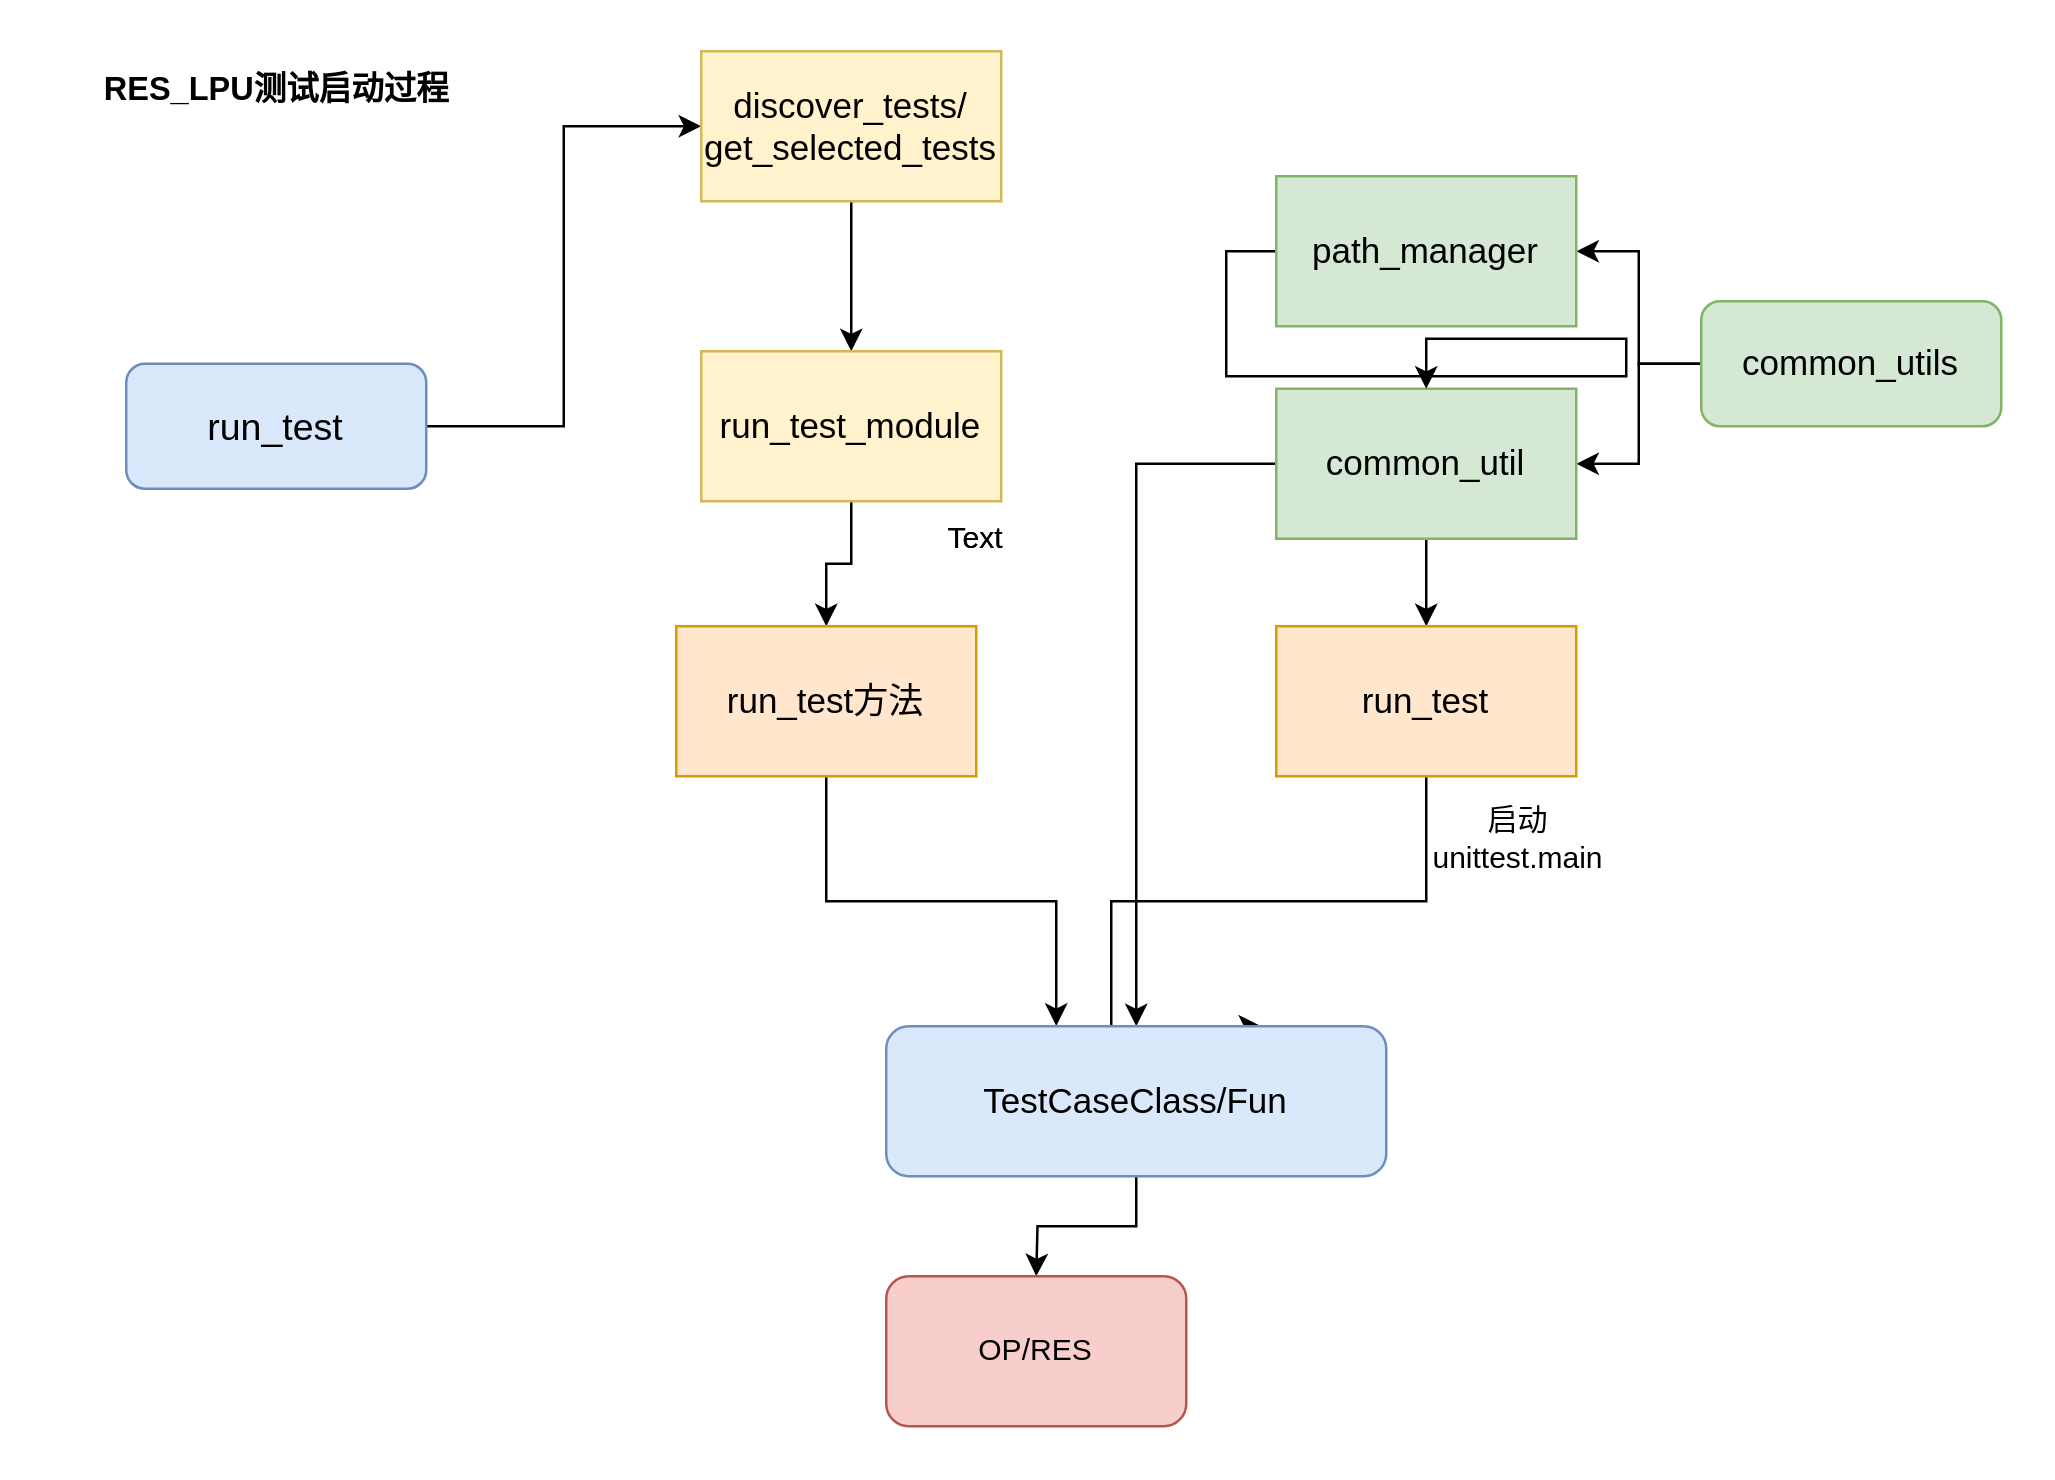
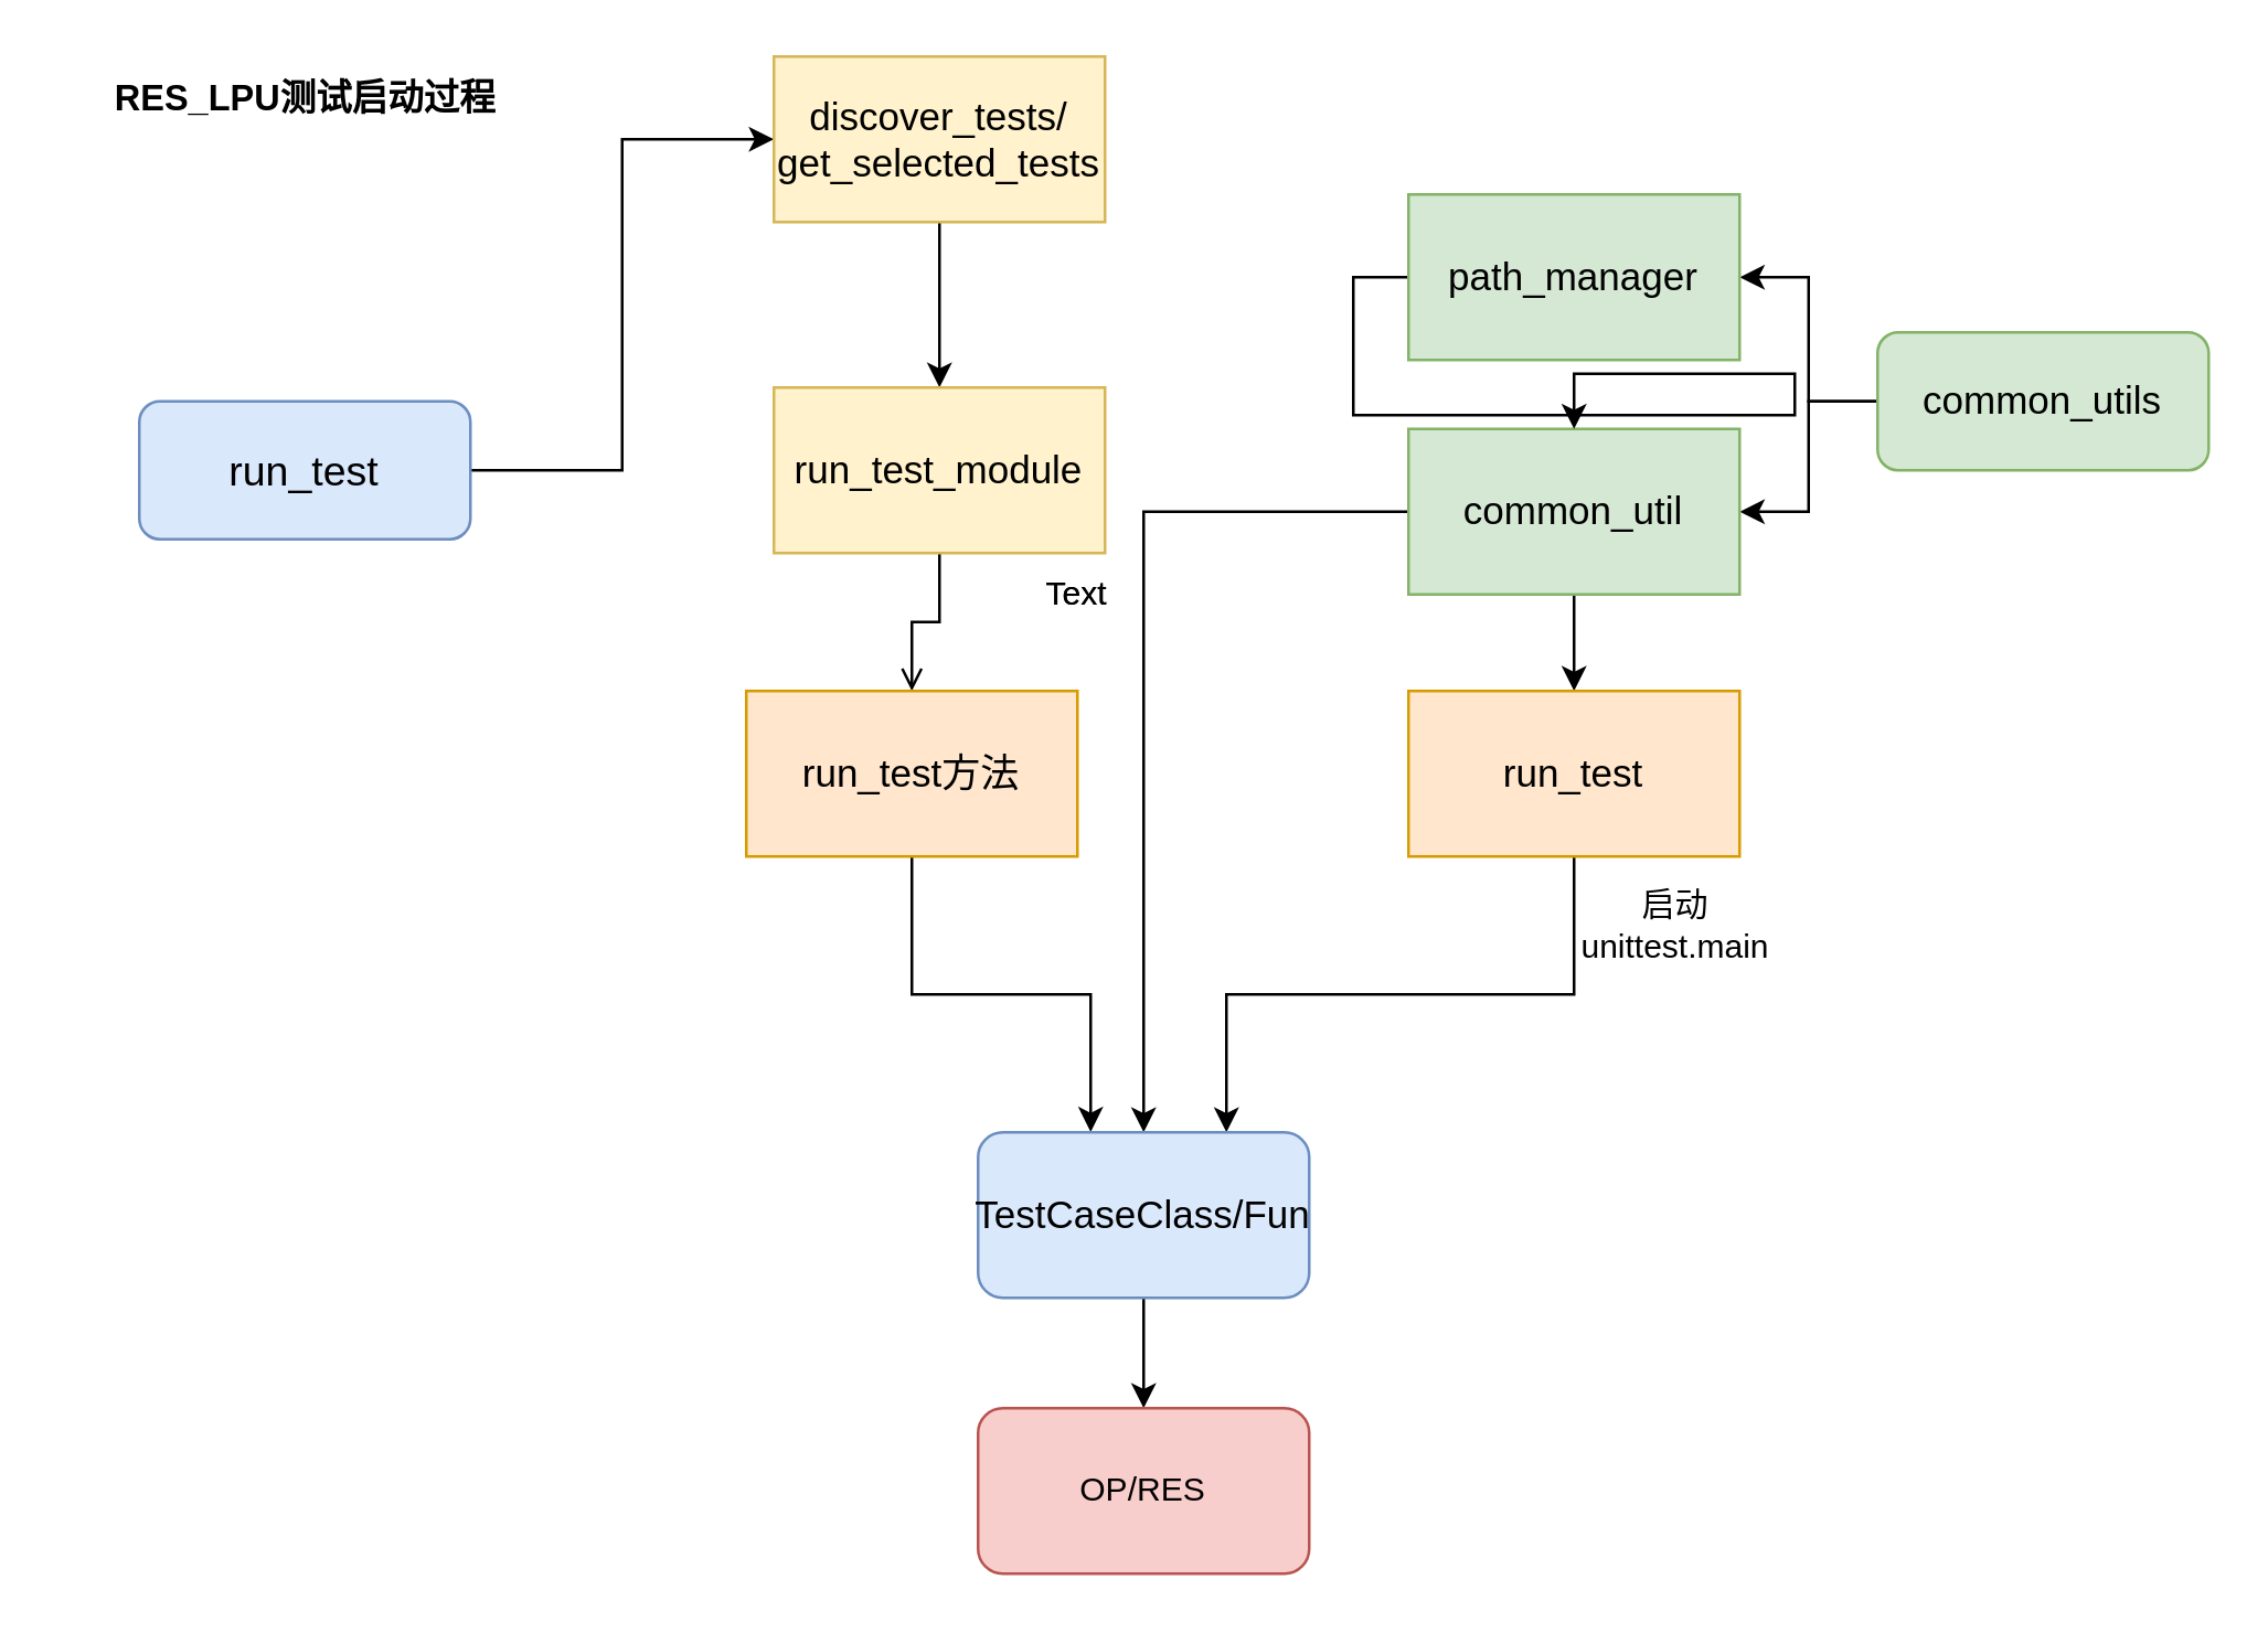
  <mxCell id="0" />
  <mxCell id="1" parent="0" />
  <mxCell id="2" style="edgeStyle=orthogonalEdgeStyle;rounded=0;orthogonalLoop=1;jettySize=auto;html=1;exitX=1;exitY=0.5;exitDx=0;exitDy=0;entryX=0;entryY=0.5;entryDx=0;entryDy=0;" edge="1" parent="1" source="3" target="5"><mxGeometry relative="1" as="geometry" /></mxCell>
  <mxCell id="3" value="&lt;span style=&quot;text-align: left; font-size: 15px;&quot;&gt;run_test&lt;/span&gt;" style="rounded=1;whiteSpace=wrap;html=1;fillColor=#dae8fc;strokeColor=#6c8ebf;fontSize=15;" vertex="1" parent="1"><mxGeometry x="50" y="145" width="120" height="50" as="geometry" /></mxCell>
  <mxCell id="4" style="edgeStyle=orthogonalEdgeStyle;rounded=0;orthogonalLoop=1;jettySize=auto;html=1;exitX=0.5;exitY=1;exitDx=0;exitDy=0;entryX=0.5;entryY=0;entryDx=0;entryDy=0;" edge="1" parent="1" source="5" target="7"><mxGeometry relative="1" as="geometry" /></mxCell>
  <mxCell id="5" value="&lt;span style=&quot;text-align: left; font-size: 14px;&quot;&gt;&lt;font style=&quot;font-size: 14px;&quot;&gt;discover_tests/&lt;/font&gt;&lt;/span&gt;&lt;div style=&quot;font-size: 14px;&quot;&gt;&lt;span style=&quot;text-align: left;&quot;&gt;&lt;font style=&quot;font-size: 14px;&quot;&gt;get_selected_tests&lt;/font&gt;&lt;/span&gt;&lt;/div&gt;" style="rounded=0;whiteSpace=wrap;html=1;fillColor=#fff2cc;strokeColor=#d6b656;" vertex="1" parent="1"><mxGeometry x="280" y="20" width="120" height="60" as="geometry" /></mxCell>
- <mxCell id="6" style="edgeStyle=orthogonalEdgeStyle;rounded=0;orthogonalLoop=1;jettySize=auto;html=1;exitX=0.5;exitY=1;exitDx=0;exitDy=0;entryX=0.5;entryY=0;entryDx=0;entryDy=0;" edge="1" parent="1" source="7" target="9"><mxGeometry relative="1" as="geometry" /></mxCell>
+ <mxCell id="6" style="edgeStyle=orthogonalEdgeStyle;rounded=0;orthogonalLoop=1;jettySize=auto;html=1;exitX=0.5;exitY=1;exitDx=0;exitDy=0;entryX=0.5;entryY=0;entryDx=0;entryDy=0;endArrow=open;" edge="1" parent="1" source="7" target="9"><mxGeometry relative="1" as="geometry" /></mxCell>
  <mxCell id="7" value="&lt;font style=&quot;font-size: 14px;&quot;&gt;&lt;span style=&quot;orphans: 2; text-align: start; text-indent: 0px; widows: 2; text-decoration-thickness: initial; text-decoration-style: initial; text-decoration-color: initial; float: none; display: inline !important;&quot;&gt;run_test_module&lt;/span&gt;&lt;br&gt;&lt;/font&gt;" style="rounded=0;whiteSpace=wrap;html=1;fillColor=#fff2cc;strokeColor=#d6b656;" vertex="1" parent="1"><mxGeometry x="280" y="140" width="120" height="60" as="geometry" /></mxCell>
  <mxCell id="8" style="edgeStyle=orthogonalEdgeStyle;rounded=0;orthogonalLoop=1;jettySize=auto;html=1;exitX=0.5;exitY=1;exitDx=0;exitDy=0;entryX=0.34;entryY=-0.002;entryDx=0;entryDy=0;entryPerimeter=0;" edge="1" parent="1" source="9" target="20"><mxGeometry relative="1" as="geometry" /></mxCell>
  <mxCell id="9" value="&lt;font style=&quot;font-size: 14px;&quot;&gt;&lt;br&gt;&lt;span style=&quot;orphans: 2; text-align: start; text-indent: 0px; widows: 2; text-decoration-thickness: initial; text-decoration-style: initial; text-decoration-color: initial; float: none; display: inline !important;&quot;&gt;run_test方法&lt;/span&gt;&lt;/font&gt;&lt;div style=&quot;font-size: 14px;&quot;&gt;&lt;br&gt;&lt;/div&gt;" style="rounded=0;whiteSpace=wrap;html=1;fillColor=#ffe6cc;strokeColor=#d79b00;" vertex="1" parent="1"><mxGeometry x="270" y="250" width="120" height="60" as="geometry" /></mxCell>
  <mxCell id="10" style="edgeStyle=orthogonalEdgeStyle;rounded=0;orthogonalLoop=1;jettySize=auto;html=1;exitX=0;exitY=0.5;exitDx=0;exitDy=0;entryX=1;entryY=0.5;entryDx=0;entryDy=0;" edge="1" parent="1" source="12" target="18"><mxGeometry relative="1" as="geometry" /></mxCell>
  <mxCell id="11" style="edgeStyle=orthogonalEdgeStyle;rounded=0;orthogonalLoop=1;jettySize=auto;html=1;exitX=0;exitY=0.5;exitDx=0;exitDy=0;entryX=1;entryY=0.5;entryDx=0;entryDy=0;" edge="1" parent="1" source="12" target="16"><mxGeometry relative="1" as="geometry" /></mxCell>
  <mxCell id="12" value="&lt;span style=&quot;text-align: left;&quot;&gt;&lt;font style=&quot;font-size: 14px;&quot;&gt;common_utils&lt;/font&gt;&lt;/span&gt;" style="rounded=1;whiteSpace=wrap;html=1;fillColor=#d5e8d4;strokeColor=#82b366;" vertex="1" parent="1"><mxGeometry x="680" y="120" width="120" height="50" as="geometry" /></mxCell>
  <mxCell id="13" style="edgeStyle=orthogonalEdgeStyle;rounded=0;orthogonalLoop=1;jettySize=auto;html=1;entryX=0.75;entryY=0;entryDx=0;entryDy=0;" edge="1" parent="1" target="20"><mxGeometry relative="1" as="geometry"><mxPoint x="570" y="310" as="sourcePoint" /><Array as="points"><mxPoint x="570" y="360" /><mxPoint x="444" y="360" /></Array></mxGeometry></mxCell>
  <mxCell id="14" style="edgeStyle=orthogonalEdgeStyle;rounded=0;orthogonalLoop=1;jettySize=auto;html=1;exitX=0.5;exitY=1;exitDx=0;exitDy=0;entryX=0.5;entryY=0;entryDx=0;entryDy=0;" edge="1" parent="1" source="16" target="21"><mxGeometry relative="1" as="geometry" /></mxCell>
  <mxCell id="15" style="edgeStyle=orthogonalEdgeStyle;rounded=0;orthogonalLoop=1;jettySize=auto;html=1;exitX=0;exitY=0.5;exitDx=0;exitDy=0;entryX=0.5;entryY=0;entryDx=0;entryDy=0;" edge="1" parent="1" source="16" target="20"><mxGeometry relative="1" as="geometry" /></mxCell>
  <mxCell id="16" value="&lt;div&gt;&lt;span style=&quot;text-align: start;&quot;&gt;&lt;font style=&quot;font-size: 14px;&quot;&gt;common_util&lt;/font&gt;&lt;/span&gt;&lt;br&gt;&lt;/div&gt;" style="rounded=0;whiteSpace=wrap;html=1;fillColor=#d5e8d4;strokeColor=#82b366;" vertex="1" parent="1"><mxGeometry x="510" y="155" width="120" height="60" as="geometry" /></mxCell>
  <mxCell id="17" style="edgeStyle=orthogonalEdgeStyle;rounded=0;orthogonalLoop=1;jettySize=auto;html=1;exitX=0;exitY=0.5;exitDx=0;exitDy=0;" edge="1" parent="1" source="18" target="16"><mxGeometry relative="1" as="geometry" /></mxCell>
  <mxCell id="18" value="&lt;div&gt;&lt;span style=&quot;text-align: start;&quot;&gt;&lt;font style=&quot;font-size: 14px;&quot;&gt;path_manager&lt;/font&gt;&lt;/span&gt;&lt;br&gt;&lt;/div&gt;" style="rounded=0;whiteSpace=wrap;html=1;fillColor=#d5e8d4;strokeColor=#82b366;" vertex="1" parent="1"><mxGeometry x="510" y="70" width="120" height="60" as="geometry" /></mxCell>
  <mxCell id="19" style="edgeStyle=orthogonalEdgeStyle;rounded=0;orthogonalLoop=1;jettySize=auto;html=1;exitX=0.5;exitY=1;exitDx=0;exitDy=0;entryX=0.5;entryY=0;entryDx=0;entryDy=0;" edge="1" parent="1" source="20"><mxGeometry relative="1" as="geometry"><mxPoint x="414" y="510" as="targetPoint" /></mxGeometry></mxCell>
- <mxCell id="20" value="&lt;span style=&quot;text-align: left; font-size: 14px;&quot;&gt;TestCaseClass/Fun&lt;/span&gt;" style="rounded=1;whiteSpace=wrap;html=1;fillColor=#dae8fc;strokeColor=#6c8ebf;fontSize=14;" vertex="1" parent="1"><mxGeometry x="354" y="410" width="200" height="60" as="geometry" /></mxCell>
+ <mxCell id="20" value="&lt;span style=&quot;text-align: left; font-size: 14px;&quot;&gt;TestCaseClass/Fun&lt;/span&gt;" style="rounded=1;whiteSpace=wrap;html=1;fillColor=#dae8fc;strokeColor=#6c8ebf;fontSize=14;" vertex="1" parent="1"><mxGeometry x="354" y="410" width="120" height="60" as="geometry" /></mxCell>
  <mxCell id="21" value="&lt;div&gt;&lt;span style=&quot;text-align: left;&quot;&gt;&lt;font style=&quot;font-size: 14px;&quot;&gt;run_test&lt;/font&gt;&lt;/span&gt;&lt;br&gt;&lt;/div&gt;" style="rounded=0;whiteSpace=wrap;html=1;fillColor=#ffe6cc;strokeColor=#d79b00;" vertex="1" parent="1"><mxGeometry x="510" y="250" width="120" height="60" as="geometry" /></mxCell>
  <mxCell id="22" value="启动unittest.main" style="text;strokeColor=none;align=center;fillColor=none;html=1;verticalAlign=middle;whiteSpace=wrap;rounded=0;" vertex="1" parent="1"><mxGeometry x="577" y="320" width="60" height="30" as="geometry" /></mxCell>
  <mxCell id="23" value="OP/RES" style="rounded=1;whiteSpace=wrap;html=1;fillColor=#f8cecc;strokeColor=#b85450;" vertex="1" parent="1"><mxGeometry x="354" y="510" width="120" height="60" as="geometry" /></mxCell>
  <mxCell id="24" value="Text" style="text;strokeColor=none;align=center;fillColor=none;html=1;verticalAlign=middle;whiteSpace=wrap;rounded=0;" vertex="1" parent="1"><mxGeometry x="360" y="200" width="60" height="30" as="geometry" /></mxCell>
  <mxCell id="25" value="Text" style="text;strokeColor=none;align=center;fillColor=none;html=1;verticalAlign=middle;whiteSpace=wrap;rounded=0;" vertex="1" parent="1"><mxGeometry x="360" y="200" width="60" height="30" as="geometry" /></mxCell>
  <mxCell id="26" value="&lt;b&gt;&lt;font style=&quot;font-size: 13px;&quot;&gt;RES_LPU测试启动过程&lt;/font&gt;&lt;/b&gt;" style="text;html=1;align=center;verticalAlign=middle;resizable=0;points=[];autosize=1;strokeColor=none;fillColor=none;" vertex="1" parent="1"><mxGeometry x="20" y="20" width="180" height="30" as="geometry" /></mxCell>
